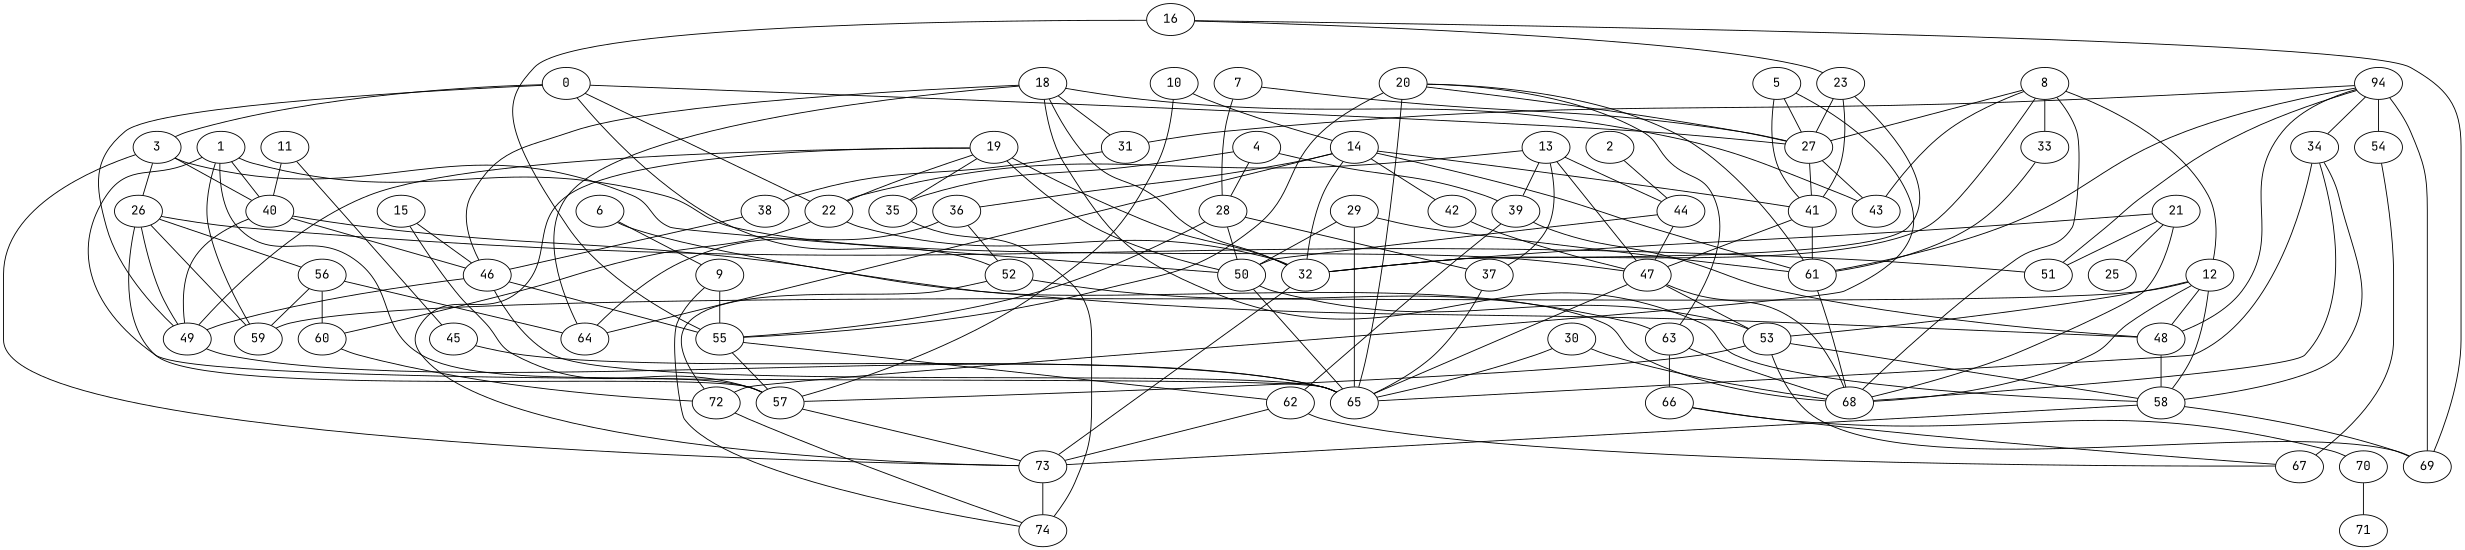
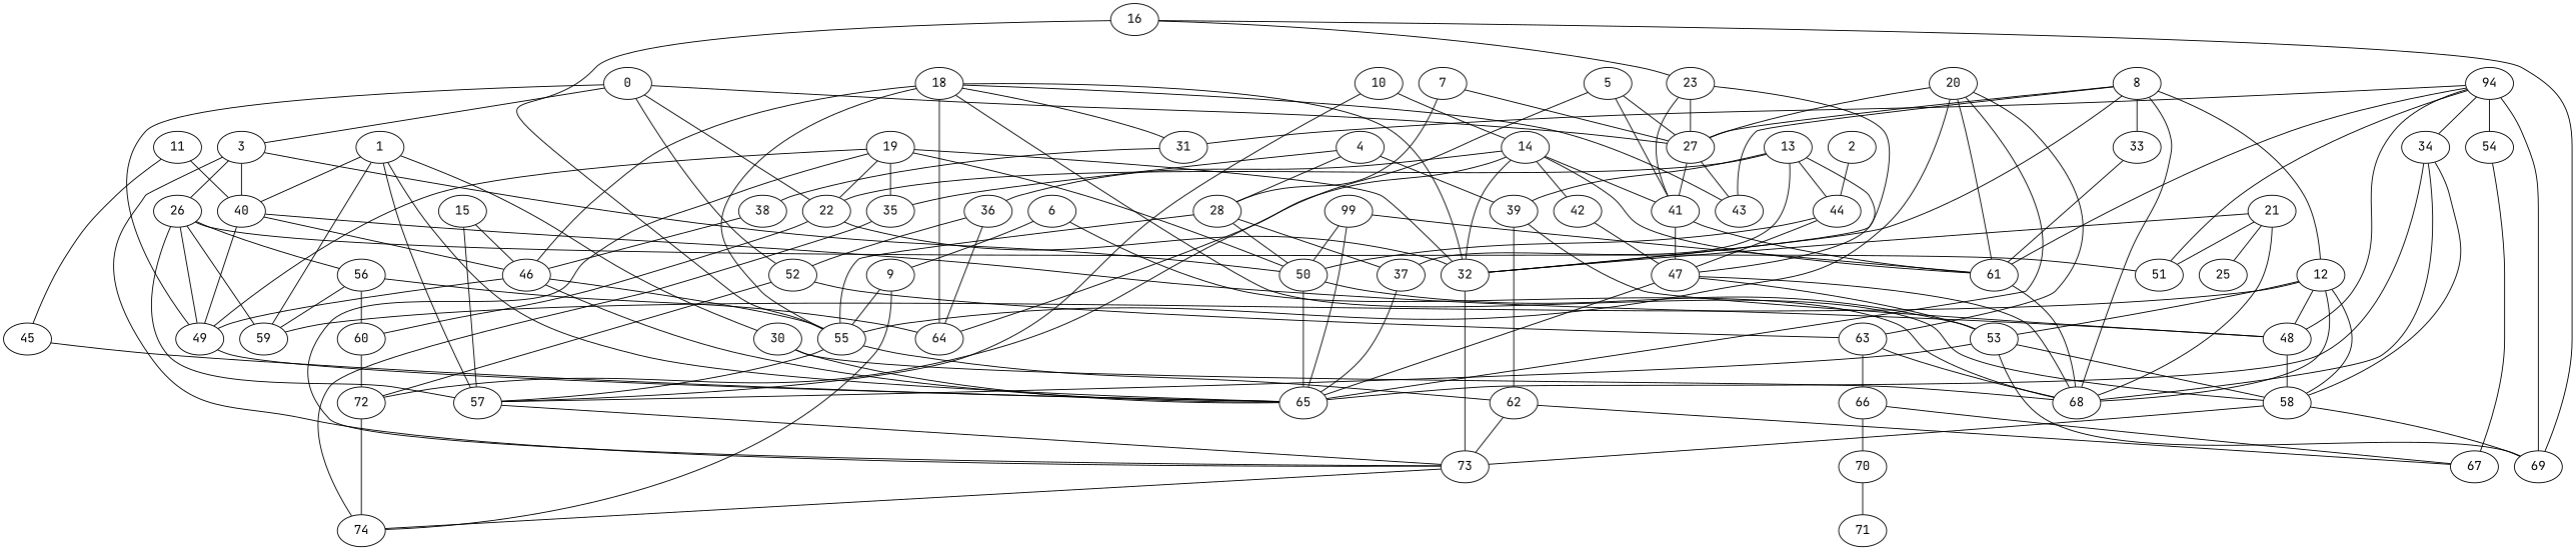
  strict graph {
    fontname="JetBrains Mono"
    node [fontname="JetBrains Mono"]
    edge [fontname="JetBrains Mono" weight=2]
    0
    3
    22
    27
    49
    52
    40
    26
    50
    73
    32
    60
    41
    43
    65
    72
    63
    1
    47
    57
    59
    48
    46
    68
    53
    2
    44
    51
    56
    74
    4
    28
    35
    39
    55
    37
    62
    5
    61
    6
    9
    7
    8
    12
    33
    58
    10
    14
    36
    42
    64
    11
    45
    69
    13
    15
    16
    23
    18
    31
    38
    19
    20
    66
    21
    25
    n67 [label=94]
    34
    54
    67
-   29
+   29 [label=99]
    30
    70
    71
    0 -- 3
    0 -- 22 [weight=7]
    0 -- 27 [weight=1]
    0 -- 49 [weight=9]
    0 -- 52
    3 -- 40 [weight=8]
    3 -- 26 [weight=1]
    3 -- 50
    3 -- 73 [weight=9]
    22 -- 32 [weight=9]
    22 -- 60 [weight=5]
    27 -- 41 [weight=5]
    27 -- 43
    49 -- 65 [weight=6]
    52 -- 72 [weight=1]
    52 -- 63
    40 -- 49 [weight=10]
    40 -- 48
    40 -- 46 [weight=9]
    26 -- 49 [weight=9]
    26 -- 57 [weight=7]
    26 -- 59
    26 -- 51
    26 -- 56 [weight=5]
    50 -- 65 [weight=9]
    50 -- 53 [weight=6]
    73 -- 74
    32 -- 73 [weight=7]
    60 -- 72 [weight=10]
    41 -- 47 [weight=8]
    41 -- 61 [weight=8]
    72 -- 74 [weight=4]
    63 -- 68 [weight=10]
    63 -- 66 [weight=9]
    1 -- 40 [weight=10]
    1 -- 65 [weight=7]
-   1 -- 47
+   1 -- 30
    1 -- 57 [weight=6]
    1 -- 59 [weight=3]
    47 -- 65 [weight=6]
    47 -- 68
    47 -- 53 [weight=5]
    57 -- 73 [weight=1]
    48 -- 58 [weight=8]
    46 -- 49 [weight=9]
    46 -- 65 [weight=7]
    46 -- 55 [weight=8]
    53 -- 57 [weight=7]
    53 -- 58 [weight=10]
    53 -- 69 [weight=6]
    2 -- 44
    44 -- 50 [weight=7]
    44 -- 47 [weight=9]
    56 -- 60 [weight=1]
    56 -- 59 [weight=10]
    56 -- 64 [weight=8]
    4 -- 28 [weight=1]
    4 -- 35 [weight=3]
    4 -- 39 [weight=10]
    28 -- 50 [weight=3]
    28 -- 55 [weight=4]
    28 -- 37 [weight=7]
    35 -- 74 [weight=7]
    39 -- 48
    39 -- 62 [weight=8]
    55 -- 57 [weight=1]
    55 -- 62 [weight=3]
    37 -- 65 [weight=10]
    62 -- 73
    62 -- 67 [weight=1]
    5 -- 27 [weight=3]
    5 -- 41 [weight=4]
    5 -- 72 [weight=3]
    61 -- 68 [weight=10]
    6 -- 68 [weight=3]
    6 -- 9 [weight=9]
    9 -- 74 [weight=4]
    9 -- 55 [weight=10]
    7 -- 27 [weight=5]
    7 -- 28 [weight=7]
    8 -- 27 [weight=9]
    8 -- 32 [weight=1]
    8 -- 43 [weight=6]
    8 -- 68 [weight=9]
    8 -- 12 [weight=5]
    8 -- 33 [weight=5]
    12 -- 59 [weight=10]
    12 -- 48 [weight=7]
    12 -- 68 [weight=3]
    12 -- 53 [weight=8]
    12 -- 58 [weight=7]
    33 -- 61
    58 -- 73 [weight=5]
    58 -- 69 [weight=4]
    10 -- 57 [weight=1]
    10 -- 14
    14 -- 32 [weight=5]
    14 -- 41 [weight=9]
    14 -- 61 [weight=6]
    14 -- 36 [weight=1]
    14 -- 42 [weight=6]
    14 -- 64 [weight=5]
    36 -- 52 [weight=3]
    36 -- 64 [weight=9]
    42 -- 47 [weight=8]
    11 -- 40 [weight=5]
    11 -- 45
    45 -- 65 [weight=4]
    13 -- 22 [weight=9]
    13 -- 47 [weight=4]
    13 -- 44 [weight=9]
    13 -- 39
    13 -- 37 [weight=7]
    15 -- 57 [weight=7]
    15 -- 46 [weight=4]
    16 -- 55 [weight=8]
    16 -- 69 [weight=4]
    16 -- 23 [weight=4]
    23 -- 27 [weight=10]
    23 -- 32 [weight=7]
    23 -- 41 [weight=5]
    18 -- 32 [weight=5]
    18 -- 43 [weight=5]
    18 -- 46 [weight=9]
+   18 -- 55 [weight=5]
    18 -- 58 [weight=4]
    18 -- 64 [weight=9]
    18 -- 31 [weight=7]
    31 -- 38 [weight=4]
    38 -- 46 [weight=7]
    19 -- 22 [weight=1]
    19 -- 49
    19 -- 50 [weight=8]
    19 -- 73 [weight=1]
    19 -- 32 [weight=3]
    19 -- 35 [weight=6]
    20 -- 27 [weight=8]
    20 -- 65 [weight=9]
    20 -- 63
    20 -- 55 [weight=7]
    20 -- 61
    66 -- 67 [weight=1]
    66 -- 70 [weight=3]
    21 -- 32 [weight=10]
    21 -- 68 [weight=5]
    21 -- 51 [weight=1]
    21 -- 25 [weight=6]
    n67 -- 48 [weight=1]
    n67 -- 51 [weight=3]
    n67 -- 61
    n67 -- 69 [weight=10]
    n67 -- 31 [weight=4]
    n67 -- 34 [weight=8]
    n67 -- 54 [weight=10]
    34 -- 65
    34 -- 68 [weight=3]
    34 -- 58
    54 -- 67 [weight=9]
    29 -- 50 [weight=3]
    29 -- 65 [weight=4]
    29 -- 61 [weight=7]
    30 -- 65 [weight=5]
    30 -- 68 [weight=8]
    70 -- 71 [weight=1]
  }
